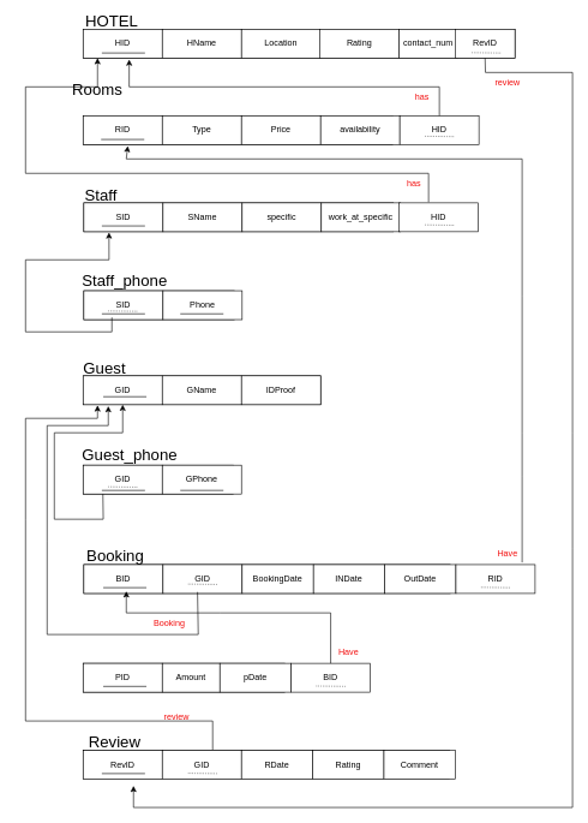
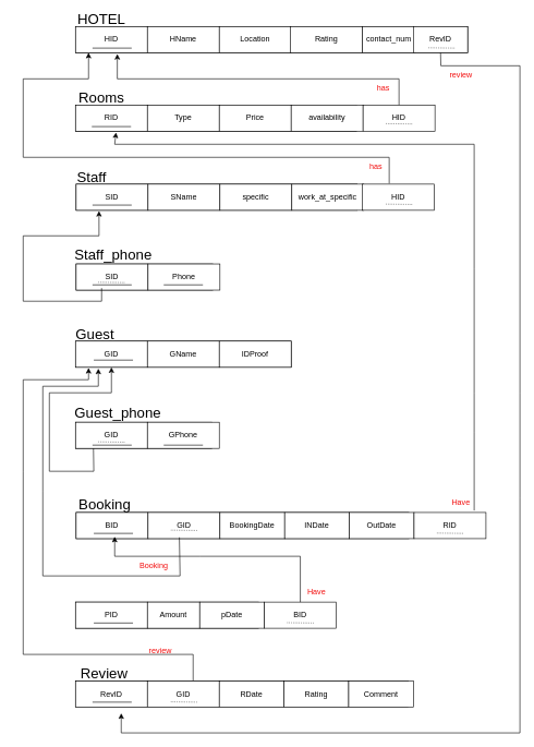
  <mxCell id="0" />
  <mxCell id="1" parent="0" />
  <mxCell id="2" value="&lt;font style=&quot;font-size: 22px;&quot;&gt;HOTEL&lt;/font&gt;" style="text;html=1;align=center;verticalAlign=middle;whiteSpace=wrap;rounded=0;" vertex="1" parent="1"><mxGeometry x="125" y="20" width="60" height="20" as="geometry" /></mxCell>
  <mxCell id="3" value="" style="rounded=0;whiteSpace=wrap;html=1;" vertex="1" parent="1"><mxGeometry x="115" y="40" width="600" height="40" as="geometry" /></mxCell>
  <mxCell id="4" value="HID" style="rounded=0;whiteSpace=wrap;html=1;" vertex="1" parent="1"><mxGeometry x="115" y="40" width="110" height="40" as="geometry" /></mxCell>
  <mxCell id="5" value="HName" style="rounded=0;whiteSpace=wrap;html=1;" vertex="1" parent="1"><mxGeometry x="225" y="40" width="110" height="40" as="geometry" /></mxCell>
  <mxCell id="6" value="Location" style="rounded=0;whiteSpace=wrap;html=1;" vertex="1" parent="1"><mxGeometry x="335" y="40" width="110" height="40" as="geometry" /></mxCell>
  <mxCell id="7" value="Rating" style="rounded=0;whiteSpace=wrap;html=1;" vertex="1" parent="1"><mxGeometry x="444" y="40" width="110" height="40" as="geometry" /></mxCell>
  <mxCell id="8" value="" style="rounded=0;whiteSpace=wrap;html=1;" vertex="1" parent="1"><mxGeometry x="115" y="160" width="430" height="40" as="geometry" /></mxCell>
  <mxCell id="9" value="RID" style="rounded=0;whiteSpace=wrap;html=1;" vertex="1" parent="1"><mxGeometry x="115" y="160" width="110" height="40" as="geometry" /></mxCell>
  <mxCell id="10" value="Type" style="rounded=0;whiteSpace=wrap;html=1;" vertex="1" parent="1"><mxGeometry x="225" y="160" width="110" height="40" as="geometry" /></mxCell>
  <mxCell id="11" value="Price" style="rounded=0;whiteSpace=wrap;html=1;" vertex="1" parent="1"><mxGeometry x="335" y="160" width="110" height="40" as="geometry" /></mxCell>
  <mxCell id="12" value="availability" style="rounded=0;whiteSpace=wrap;html=1;" vertex="1" parent="1"><mxGeometry x="445" y="160" width="110" height="40" as="geometry" /></mxCell>
- <mxCell id="13" value="&lt;span style=&quot;font-size: 22px;&quot;&gt;Rooms&lt;/span&gt;" style="text;html=1;align=center;verticalAlign=middle;whiteSpace=wrap;rounded=0;" vertex="1" parent="1"><mxGeometry x="15" y="115" width="240" height="20" as="geometry" /></mxCell>
+ <mxCell id="13" value="&lt;span style=&quot;font-size: 22px;&quot;&gt;Rooms&lt;/span&gt;" style="text;html=1;align=center;verticalAlign=middle;whiteSpace=wrap;rounded=0;" vertex="1" parent="1"><mxGeometry x="35" y="140" width="240" height="20" as="geometry" /></mxCell>
  <mxCell id="14" value="contact_num" style="rounded=0;whiteSpace=wrap;html=1;" vertex="1" parent="1"><mxGeometry x="554" y="40" width="81" height="40" as="geometry" /></mxCell>
  <mxCell id="15" value="" style="rounded=0;whiteSpace=wrap;html=1;" vertex="1" parent="1"><mxGeometry x="116" y="281" width="430" height="40" as="geometry" /></mxCell>
  <mxCell id="16" value="SID" style="rounded=0;whiteSpace=wrap;html=1;" vertex="1" parent="1"><mxGeometry x="116" y="281" width="110" height="40" as="geometry" /></mxCell>
  <mxCell id="17" value="SName" style="rounded=0;whiteSpace=wrap;html=1;" vertex="1" parent="1"><mxGeometry x="226" y="281" width="110" height="40" as="geometry" /></mxCell>
  <mxCell id="18" value="specific" style="rounded=0;whiteSpace=wrap;html=1;" vertex="1" parent="1"><mxGeometry x="336" y="281" width="110" height="40" as="geometry" /></mxCell>
  <mxCell id="19" value="work_at_specific" style="rounded=0;whiteSpace=wrap;html=1;" vertex="1" parent="1"><mxGeometry x="446" y="281" width="110" height="40" as="geometry" /></mxCell>
  <mxCell id="20" value="&lt;span style=&quot;font-size: 22px;&quot;&gt;Staff&lt;/span&gt;" style="text;html=1;align=center;verticalAlign=middle;whiteSpace=wrap;rounded=0;" vertex="1" parent="1"><mxGeometry x="20" y="261" width="240" height="20" as="geometry" /></mxCell>
  <mxCell id="21" value="" style="rounded=0;whiteSpace=wrap;html=1;" vertex="1" parent="1"><mxGeometry x="116" y="403" width="209" height="40" as="geometry" /></mxCell>
  <mxCell id="22" value="SID" style="rounded=0;whiteSpace=wrap;html=1;" vertex="1" parent="1"><mxGeometry x="116" y="403" width="110" height="40" as="geometry" /></mxCell>
  <mxCell id="23" value="Phone" style="rounded=0;whiteSpace=wrap;html=1;" vertex="1" parent="1"><mxGeometry x="226" y="403" width="110" height="40" as="geometry" /></mxCell>
  <mxCell id="24" value="&lt;span style=&quot;font-size: 22px;&quot;&gt;Staff_phone&lt;/span&gt;" style="text;html=1;align=center;verticalAlign=middle;whiteSpace=wrap;rounded=0;" vertex="1" parent="1"><mxGeometry x="53" y="379" width="240" height="20" as="geometry" /></mxCell>
  <mxCell id="25" value="" style="rounded=0;whiteSpace=wrap;html=1;" vertex="1" parent="1"><mxGeometry x="115" y="521" width="330" height="40" as="geometry" /></mxCell>
  <mxCell id="26" value="GID" style="rounded=0;whiteSpace=wrap;html=1;" vertex="1" parent="1"><mxGeometry x="115" y="521" width="110" height="40" as="geometry" /></mxCell>
  <mxCell id="27" value="GName" style="rounded=0;whiteSpace=wrap;html=1;" vertex="1" parent="1"><mxGeometry x="225" y="521" width="110" height="40" as="geometry" /></mxCell>
  <mxCell id="28" value="IDProof" style="rounded=0;whiteSpace=wrap;html=1;" vertex="1" parent="1"><mxGeometry x="335" y="521" width="110" height="40" as="geometry" /></mxCell>
  <mxCell id="29" value="&lt;span style=&quot;font-size: 22px;&quot;&gt;Guest&lt;/span&gt;" style="text;html=1;align=center;verticalAlign=middle;whiteSpace=wrap;rounded=0;" vertex="1" parent="1"><mxGeometry x="25" y="501" width="240" height="20" as="geometry" /></mxCell>
  <mxCell id="30" value="" style="rounded=0;whiteSpace=wrap;html=1;" vertex="1" parent="1"><mxGeometry x="115" y="645" width="209" height="40" as="geometry" /></mxCell>
  <mxCell id="31" value="GID" style="rounded=0;whiteSpace=wrap;html=1;" vertex="1" parent="1"><mxGeometry x="115" y="645" width="110" height="40" as="geometry" /></mxCell>
  <mxCell id="32" value="GPhone" style="rounded=0;whiteSpace=wrap;html=1;" vertex="1" parent="1"><mxGeometry x="225" y="645" width="110" height="40" as="geometry" /></mxCell>
  <mxCell id="33" value="&lt;span style=&quot;font-size: 22px;&quot;&gt;Guest_phone&lt;/span&gt;" style="text;html=1;align=center;verticalAlign=middle;whiteSpace=wrap;rounded=0;" vertex="1" parent="1"><mxGeometry x="60" y="621" width="240" height="20" as="geometry" /></mxCell>
  <mxCell id="34" value="" style="rounded=0;whiteSpace=wrap;html=1;" vertex="1" parent="1"><mxGeometry x="116" y="783" width="509" height="40" as="geometry" /></mxCell>
  <mxCell id="35" value="BID" style="rounded=0;whiteSpace=wrap;html=1;" vertex="1" parent="1"><mxGeometry x="116" y="783" width="110" height="40" as="geometry" /></mxCell>
  <mxCell id="36" value="GID" style="rounded=0;whiteSpace=wrap;html=1;" vertex="1" parent="1"><mxGeometry x="226" y="783" width="110" height="40" as="geometry" /></mxCell>
  <mxCell id="37" value="BookingDate" style="rounded=0;whiteSpace=wrap;html=1;" vertex="1" parent="1"><mxGeometry x="336" y="783" width="99" height="40" as="geometry" /></mxCell>
  <mxCell id="38" value="&lt;span style=&quot;font-size: 22px;&quot;&gt;Booking&lt;/span&gt;" style="text;html=1;align=center;verticalAlign=middle;whiteSpace=wrap;rounded=0;" vertex="1" parent="1"><mxGeometry x="40" y="762" width="240" height="20" as="geometry" /></mxCell>
  <mxCell id="39" value="INDate" style="rounded=0;whiteSpace=wrap;html=1;" vertex="1" parent="1"><mxGeometry x="435" y="783" width="99" height="40" as="geometry" /></mxCell>
  <mxCell id="40" value="OutDate" style="rounded=0;whiteSpace=wrap;html=1;" vertex="1" parent="1"><mxGeometry x="534" y="783" width="99" height="40" as="geometry" /></mxCell>
  <mxCell id="41" value="" style="rounded=0;whiteSpace=wrap;html=1;" vertex="1" parent="1"><mxGeometry x="115" y="920" width="280" height="40" as="geometry" /></mxCell>
  <mxCell id="42" value="PID" style="rounded=0;whiteSpace=wrap;html=1;" vertex="1" parent="1"><mxGeometry x="115" y="920" width="110" height="40" as="geometry" /></mxCell>
  <mxCell id="43" value="Amount" style="rounded=0;whiteSpace=wrap;html=1;" vertex="1" parent="1"><mxGeometry x="225" y="920" width="80" height="40" as="geometry" /></mxCell>
  <mxCell id="44" value="pDate" style="rounded=0;whiteSpace=wrap;html=1;" vertex="1" parent="1"><mxGeometry x="305" y="920" width="99" height="40" as="geometry" /></mxCell>
  <mxCell id="45" value="" style="rounded=0;whiteSpace=wrap;html=1;" vertex="1" parent="1"><mxGeometry x="115" y="1041" width="509" height="40" as="geometry" /></mxCell>
  <mxCell id="46" value="RevID" style="rounded=0;whiteSpace=wrap;html=1;" vertex="1" parent="1"><mxGeometry x="115" y="1041" width="110" height="40" as="geometry" /></mxCell>
  <mxCell id="47" value="GID" style="rounded=0;whiteSpace=wrap;html=1;" vertex="1" parent="1"><mxGeometry x="225" y="1041" width="110" height="40" as="geometry" /></mxCell>
  <mxCell id="48" value="RDate" style="rounded=0;whiteSpace=wrap;html=1;" vertex="1" parent="1"><mxGeometry x="335" y="1041" width="99" height="40" as="geometry" /></mxCell>
  <mxCell id="49" value="&lt;span style=&quot;font-size: 22px;&quot;&gt;Review&lt;/span&gt;" style="text;html=1;align=center;verticalAlign=middle;whiteSpace=wrap;rounded=0;" vertex="1" parent="1"><mxGeometry x="39" y="1020" width="240" height="20" as="geometry" /></mxCell>
  <mxCell id="50" value="Rating" style="rounded=0;whiteSpace=wrap;html=1;" vertex="1" parent="1"><mxGeometry x="434" y="1041" width="99" height="40" as="geometry" /></mxCell>
  <mxCell id="51" value="Comment" style="rounded=0;whiteSpace=wrap;html=1;" vertex="1" parent="1"><mxGeometry x="533" y="1041" width="99" height="40" as="geometry" /></mxCell>
  <mxCell id="52" value="" style="line;strokeWidth=1;rotatable=0;dashed=0;labelPosition=right;align=left;verticalAlign=middle;spacingTop=0;spacingLeft=6;points=[];portConstraint=eastwest;" vertex="1" parent="1"><mxGeometry x="141" y="68" width="60" height="10" as="geometry" /></mxCell>
  <mxCell id="53" value="" style="line;strokeWidth=1;rotatable=0;dashed=0;labelPosition=right;align=left;verticalAlign=middle;spacingTop=0;spacingLeft=6;points=[];portConstraint=eastwest;" vertex="1" parent="1"><mxGeometry x="140" y="188" width="60" height="10" as="geometry" /></mxCell>
  <mxCell id="54" value="" style="line;strokeWidth=1;rotatable=0;dashed=0;labelPosition=right;align=left;verticalAlign=middle;spacingTop=0;spacingLeft=6;points=[];portConstraint=eastwest;" vertex="1" parent="1"><mxGeometry x="141" y="308" width="60" height="10" as="geometry" /></mxCell>
  <mxCell id="55" value="" style="line;strokeWidth=1;rotatable=0;dashed=0;labelPosition=right;align=left;verticalAlign=middle;spacingTop=0;spacingLeft=6;points=[];portConstraint=eastwest;" vertex="1" parent="1"><mxGeometry x="141" y="430" width="60" height="10" as="geometry" /></mxCell>
  <mxCell id="56" value="" style="line;strokeWidth=1;rotatable=0;dashed=0;labelPosition=right;align=left;verticalAlign=middle;spacingTop=0;spacingLeft=6;points=[];portConstraint=eastwest;" vertex="1" parent="1"><mxGeometry x="250" y="430" width="60" height="10" as="geometry" /></mxCell>
  <mxCell id="57" value="" style="endArrow=none;html=1;rounded=0;dashed=1;dashPattern=1 2;" edge="1" parent="1"><mxGeometry relative="1" as="geometry"><mxPoint x="150" y="431" as="sourcePoint" /><mxPoint x="190" y="431.5" as="targetPoint" /></mxGeometry></mxCell>
  <mxCell id="58" value="" style="line;strokeWidth=1;rotatable=0;dashed=0;labelPosition=right;align=left;verticalAlign=middle;spacingTop=0;spacingLeft=6;points=[];portConstraint=eastwest;" vertex="1" parent="1"><mxGeometry x="143" y="545" width="60" height="10" as="geometry" /></mxCell>
  <mxCell id="59" value="" style="line;strokeWidth=1;rotatable=0;dashed=0;labelPosition=right;align=left;verticalAlign=middle;spacingTop=0;spacingLeft=6;points=[];portConstraint=eastwest;" vertex="1" parent="1"><mxGeometry x="141" y="675" width="60" height="10" as="geometry" /></mxCell>
  <mxCell id="60" value="" style="line;strokeWidth=1;rotatable=0;dashed=0;labelPosition=right;align=left;verticalAlign=middle;spacingTop=0;spacingLeft=6;points=[];portConstraint=eastwest;" vertex="1" parent="1"><mxGeometry x="250" y="675" width="60" height="10" as="geometry" /></mxCell>
  <mxCell id="61" value="" style="line;strokeWidth=1;rotatable=0;dashed=0;labelPosition=right;align=left;verticalAlign=middle;spacingTop=0;spacingLeft=6;points=[];portConstraint=eastwest;" vertex="1" parent="1"><mxGeometry x="143" y="810" width="60" height="10" as="geometry" /></mxCell>
  <mxCell id="62" value="" style="line;strokeWidth=1;rotatable=0;dashed=0;labelPosition=right;align=left;verticalAlign=middle;spacingTop=0;spacingLeft=6;points=[];portConstraint=eastwest;" vertex="1" parent="1"><mxGeometry x="143" y="947" width="60" height="10" as="geometry" /></mxCell>
  <mxCell id="63" value="" style="line;strokeWidth=1;rotatable=0;dashed=0;labelPosition=right;align=left;verticalAlign=middle;spacingTop=0;spacingLeft=6;points=[];portConstraint=eastwest;" vertex="1" parent="1"><mxGeometry x="141" y="1068" width="60" height="10" as="geometry" /></mxCell>
  <mxCell id="64" value="" style="endArrow=none;html=1;rounded=0;dashed=1;dashPattern=1 2;" edge="1" parent="1"><mxGeometry relative="1" as="geometry"><mxPoint x="150" y="675" as="sourcePoint" /><mxPoint x="190" y="675.5" as="targetPoint" /></mxGeometry></mxCell>
  <mxCell id="65" value="" style="endArrow=none;html=1;rounded=0;dashed=1;dashPattern=1 2;" edge="1" parent="1"><mxGeometry relative="1" as="geometry"><mxPoint x="261" y="810" as="sourcePoint" /><mxPoint x="301" y="810.5" as="targetPoint" /></mxGeometry></mxCell>
  <mxCell id="66" value="" style="endArrow=none;html=1;rounded=0;dashed=1;dashPattern=1 2;" edge="1" parent="1"><mxGeometry relative="1" as="geometry"><mxPoint x="261" y="1072.5" as="sourcePoint" /><mxPoint x="301" y="1073" as="targetPoint" /></mxGeometry></mxCell>
  <mxCell id="67" value="" style="endArrow=classic;html=1;rounded=0;entryX=0.318;entryY=1.025;entryDx=0;entryDy=0;entryPerimeter=0;" edge="1" parent="1" target="16"><mxGeometry width="50" height="50" relative="1" as="geometry"><mxPoint x="155" y="440" as="sourcePoint" /><mxPoint x="235" y="360" as="targetPoint" /><Array as="points"><mxPoint x="155" y="460" /><mxPoint x="35" y="460" /><mxPoint x="35" y="360" /><mxPoint x="151" y="360" /></Array></mxGeometry></mxCell>
  <mxCell id="68" value="" style="endArrow=classic;html=1;rounded=0;exitX=0.25;exitY=1;exitDx=0;exitDy=0;entryX=0.5;entryY=1;entryDx=0;entryDy=0;" edge="1" parent="1" source="31" target="26"><mxGeometry width="50" height="50" relative="1" as="geometry"><mxPoint x="195" y="720" as="sourcePoint" /><mxPoint x="215" y="600" as="targetPoint" /><Array as="points"><mxPoint x="143" y="720" /><mxPoint y="720" x="75" /><mxPoint y="600" x="75" /><mxPoint x="170" y="600" /></Array></mxGeometry></mxCell>
  <mxCell id="69" value="" style="endArrow=classic;html=1;rounded=0;exitX=0.436;exitY=0.95;exitDx=0;exitDy=0;exitPerimeter=0;entryX=0.318;entryY=1.05;entryDx=0;entryDy=0;entryPerimeter=0;" edge="1" parent="1" source="36" target="26"><mxGeometry width="50" height="50" relative="1" as="geometry"><mxPoint x="295" y="880" as="sourcePoint" /><mxPoint x="205" y="690" as="targetPoint" /><Array as="points"><mxPoint x="275" y="880" /><mxPoint x="65" y="880" /><mxPoint x="65" y="750" /><mxPoint x="65" y="590" /><mxPoint x="150" y="590" /></Array></mxGeometry></mxCell>
  <mxCell id="70" value="" style="endArrow=classic;html=1;rounded=0;entryX=0.182;entryY=1.025;entryDx=0;entryDy=0;entryPerimeter=0;" edge="1" parent="1" target="26"><mxGeometry width="50" height="50" relative="1" as="geometry"><mxPoint x="295" y="1040" as="sourcePoint" /><mxPoint x="143" y="570" as="targetPoint" /><Array as="points"><mxPoint x="295" y="1000" /><mxPoint x="35" y="1000" /><mxPoint x="35" y="720" /><mxPoint x="35" y="580" /><mxPoint x="135" y="580" /></Array></mxGeometry></mxCell>
  <mxCell id="71" value="&lt;font color=&quot;#f20d0d&quot;&gt;Booking&lt;/font&gt;" style="text;html=1;align=center;verticalAlign=middle;whiteSpace=wrap;rounded=0;" vertex="1" parent="1"><mxGeometry x="205" y="850" width="60" height="30" as="geometry" /></mxCell>
  <mxCell id="72" value="&lt;font color=&quot;#f20d0d&quot;&gt;review&lt;/font&gt;" style="text;html=1;align=center;verticalAlign=middle;whiteSpace=wrap;rounded=0;" vertex="1" parent="1"><mxGeometry x="215" y="980" width="60" height="30" as="geometry" /></mxCell>
  <mxCell id="73" value="RevID" style="rounded=0;whiteSpace=wrap;html=1;" vertex="1" parent="1"><mxGeometry x="632" y="40" width="83" height="40" as="geometry" /></mxCell>
  <mxCell id="74" value="" style="endArrow=none;html=1;rounded=0;dashed=1;dashPattern=1 2;" edge="1" parent="1"><mxGeometry relative="1" as="geometry"><mxPoint x="655" y="72.5" as="sourcePoint" /><mxPoint x="695" y="73" as="targetPoint" /></mxGeometry></mxCell>
  <mxCell id="75" value="" style="endArrow=classic;html=1;rounded=0;exitX=0.5;exitY=1;exitDx=0;exitDy=0;" edge="1" parent="1" source="73"><mxGeometry width="50" height="50" relative="1" as="geometry"><mxPoint x="195" y="600" as="sourcePoint" /><mxPoint x="185" y="1090" as="targetPoint" /><Array as="points"><mxPoint x="674" y="100" /><mxPoint x="795" y="100" /><mxPoint x="795" y="600" /><mxPoint x="795" y="760" /><mxPoint x="795" y="1120" /><mxPoint x="185" y="1120" /></Array></mxGeometry></mxCell>
  <mxCell id="76" value="&lt;font color=&quot;#f20d0d&quot;&gt;review&lt;/font&gt;" style="text;html=1;align=center;verticalAlign=middle;whiteSpace=wrap;rounded=0;" vertex="1" parent="1"><mxGeometry x="675" y="100" width="60" height="30" as="geometry" /></mxCell>
  <mxCell id="77" value="HID" style="rounded=0;whiteSpace=wrap;html=1;" vertex="1" parent="1"><mxGeometry x="555" y="160" width="110" height="40" as="geometry" /></mxCell>
  <mxCell id="78" value="" style="endArrow=none;html=1;rounded=0;dashed=1;dashPattern=1 2;" edge="1" parent="1"><mxGeometry relative="1" as="geometry"><mxPoint x="590" y="188.5" as="sourcePoint" /><mxPoint x="630" y="189" as="targetPoint" /></mxGeometry></mxCell>
  <mxCell id="79" value="" style="endArrow=classic;html=1;rounded=0;exitX=0.5;exitY=0;exitDx=0;exitDy=0;entryX=0.582;entryY=1.05;entryDx=0;entryDy=0;entryPerimeter=0;" edge="1" parent="1" source="77" target="4"><mxGeometry width="50" height="50" relative="1" as="geometry"><mxPoint x="595" y="140" as="sourcePoint" /><mxPoint x="185" y="120" as="targetPoint" /><Array as="points"><mxPoint x="610" y="120" /><mxPoint x="179" y="120" /></Array></mxGeometry></mxCell>
  <mxCell id="80" value="&lt;font color=&quot;#f20d0d&quot;&gt;has&lt;/font&gt;" style="text;html=1;align=center;verticalAlign=middle;whiteSpace=wrap;rounded=0;" vertex="1" parent="1"><mxGeometry x="556" y="120" width="60" height="30" as="geometry" /></mxCell>
  <mxCell id="81" value="HID" style="rounded=0;whiteSpace=wrap;html=1;" vertex="1" parent="1"><mxGeometry x="554" y="281" width="110" height="40" as="geometry" /></mxCell>
  <mxCell id="82" value="" style="endArrow=none;html=1;rounded=0;dashed=1;dashPattern=1 2;" edge="1" parent="1"><mxGeometry relative="1" as="geometry"><mxPoint x="590" y="311.5" as="sourcePoint" /><mxPoint x="630" y="312" as="targetPoint" /></mxGeometry></mxCell>
  <mxCell id="83" value="" style="endArrow=classic;html=1;rounded=0;entryX=0.182;entryY=1;entryDx=0;entryDy=0;entryPerimeter=0;" edge="1" parent="1" target="4"><mxGeometry width="50" height="50" relative="1" as="geometry"><mxPoint x="595" y="280" as="sourcePoint" /><mxPoint x="35" y="80" as="targetPoint" /><Array as="points"><mxPoint x="595" y="240" /><mxPoint x="35" y="240" /><mxPoint x="35" y="120" /><mxPoint x="135" y="120" /></Array></mxGeometry></mxCell>
  <mxCell id="84" value="&lt;font color=&quot;#f20d0d&quot;&gt;has&lt;/font&gt;" style="text;html=1;align=center;verticalAlign=middle;whiteSpace=wrap;rounded=0;" vertex="1" parent="1"><mxGeometry x="545" y="240" width="60" height="30" as="geometry" /></mxCell>
  <mxCell id="85" value="&lt;font color=&quot;#f20d0d&quot;&gt;Have&lt;/font&gt;" style="text;html=1;align=center;verticalAlign=middle;whiteSpace=wrap;rounded=0;" vertex="1" parent="1"><mxGeometry x="675" y="753" width="60" height="30" as="geometry" /></mxCell>
  <mxCell id="86" value="RID" style="rounded=0;whiteSpace=wrap;html=1;" vertex="1" parent="1"><mxGeometry x="633" y="783" width="110" height="40" as="geometry" /></mxCell>
  <mxCell id="87" value="" style="endArrow=classic;html=1;rounded=0;entryX=0.564;entryY=1.05;entryDx=0;entryDy=0;entryPerimeter=0;" edge="1" parent="1" target="9"><mxGeometry width="50" height="50" relative="1" as="geometry"><mxPoint x="725" y="780" as="sourcePoint" /><mxPoint x="177" y="204" as="targetPoint" /><Array as="points"><mxPoint x="725" y="660" /><mxPoint x="725" y="600" /><mxPoint x="725" y="410" /><mxPoint x="725" y="220" /><mxPoint x="175" y="220" /></Array></mxGeometry></mxCell>
  <mxCell id="88" value="" style="endArrow=none;html=1;rounded=0;dashed=1;dashPattern=1 2;" edge="1" parent="1"><mxGeometry relative="1" as="geometry"><mxPoint x="668" y="814.5" as="sourcePoint" /><mxPoint x="708" y="815" as="targetPoint" /></mxGeometry></mxCell>
  <mxCell id="89" value="&lt;font color=&quot;#f20d0d&quot;&gt;Have&lt;/font&gt;" style="text;html=1;align=center;verticalAlign=middle;whiteSpace=wrap;rounded=0;" vertex="1" parent="1"><mxGeometry x="453.5" y="889" width="60" height="30" as="geometry" /></mxCell>
  <mxCell id="90" value="BID" style="rounded=0;whiteSpace=wrap;html=1;" vertex="1" parent="1"><mxGeometry x="404" y="920" width="110" height="40" as="geometry" /></mxCell>
  <mxCell id="91" value="" style="endArrow=none;html=1;rounded=0;dashed=1;dashPattern=1 2;" edge="1" parent="1"><mxGeometry relative="1" as="geometry"><mxPoint x="439" y="951.5" as="sourcePoint" /><mxPoint x="479" y="952" as="targetPoint" /></mxGeometry></mxCell>
  <mxCell id="92" value="" style="endArrow=classic;html=1;rounded=0;exitX=0.5;exitY=0;exitDx=0;exitDy=0;" edge="1" parent="1" source="90"><mxGeometry width="50" height="50" relative="1" as="geometry"><mxPoint x="475" y="790" as="sourcePoint" /><mxPoint x="175" y="820" as="targetPoint" /><Array as="points"><mxPoint x="459" y="850" /><mxPoint x="305" y="850" /><mxPoint x="175" y="850" /><mxPoint x="175" y="830" /></Array></mxGeometry></mxCell>
